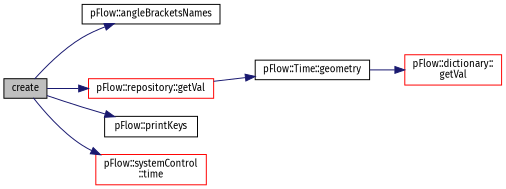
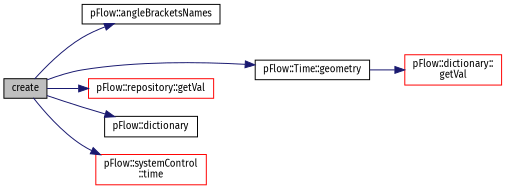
  digraph {
    fontname="Fira Sans"
    rankdir=LR
    node [color=black fillcolor=white fontname="Fira Sans" fontsize=10 shape=record style=filled]
    edge [color=midnightblue fontname="Fira Sans" fontsize=10 labelfontname=Helvetica labelfontsize=10 style=solid]
    n1 [fillcolor=grey75 fontcolor=black height=0.2 label=create width=0.4]
    n2 [height=0.2 label="pFlow::angleBracketsNames" width=0.4]
    n3 [height=0.2 label="pFlow::Time::geometry" width=0.4]
    n4 [color=red height=0.2 label="pFlow::repository::getVal" width=0.4]
-   n5 [height=0.2 label="pFlow::printKeys" width=0.4]
+   n5 [height=0.2 label="pFlow::dictionary" width=0.4]
    n6 [color=red height=0.2 label="pFlow::systemControl\l::time" width=0.4]
    n7 [color=red height=0.2 label="pFlow::dictionary::\lgetVal" width=0.4]
    n1 -> n2
-   n4 -> n3
+   n1 -> n3
    n1 -> n4
    n1 -> n5
    n1 -> n6
    n3 -> n7
  }
